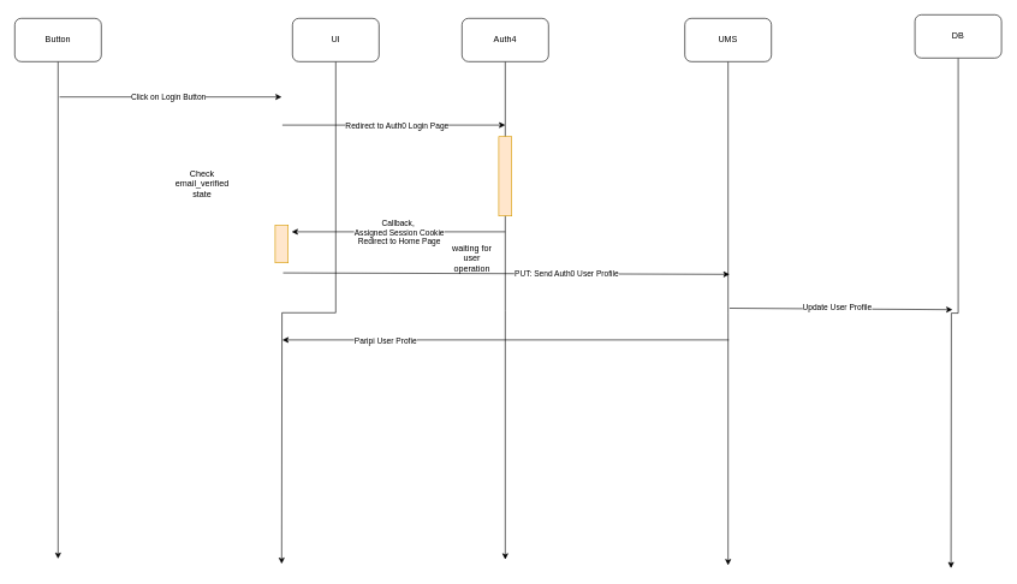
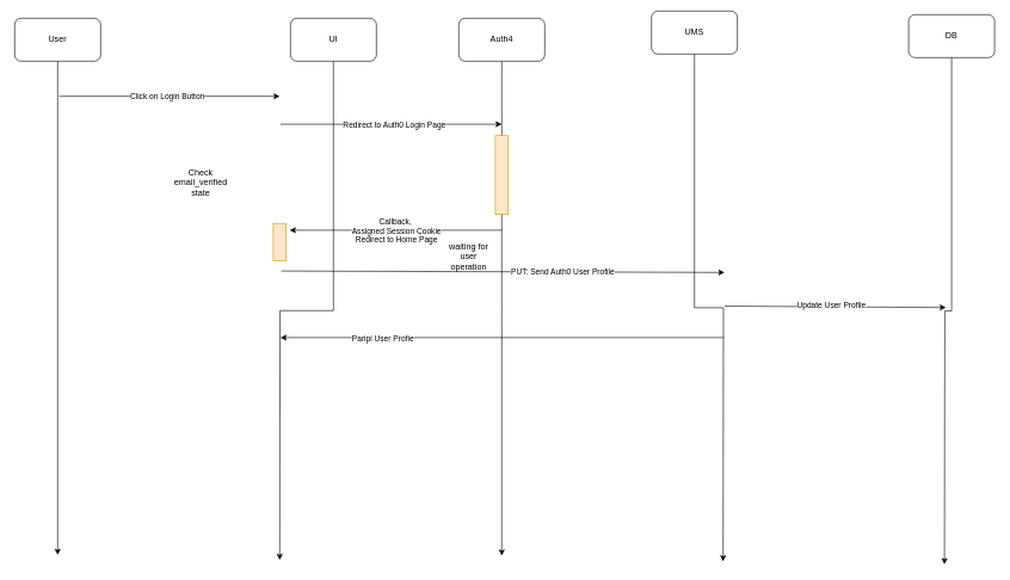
  <mxCell id="0" />
  <mxCell id="1" parent="0" />
  <mxCell id="2" style="edgeStyle=orthogonalEdgeStyle;rounded=0;orthogonalLoop=1;jettySize=auto;html=1;exitX=0.5;exitY=1;exitDx=0;exitDy=0;" edge="1" parent="1" source="3"><mxGeometry relative="1" as="geometry"><mxPoint x="390" y="781.5" as="targetPoint" /></mxGeometry></mxCell>
  <mxCell id="3" value="UI" style="rounded=1;whiteSpace=wrap;html=1;" vertex="1" parent="1"><mxGeometry x="405" y="25" width="120" height="60" as="geometry" /></mxCell>
  <mxCell id="4" style="edgeStyle=orthogonalEdgeStyle;rounded=0;orthogonalLoop=1;jettySize=auto;html=1;exitX=0.5;exitY=1;exitDx=0;exitDy=0;" edge="1" parent="1" source="5"><mxGeometry relative="1" as="geometry"><mxPoint x="700" y="775.5" as="targetPoint" /></mxGeometry></mxCell>
  <mxCell id="5" value="Auth4" style="rounded=1;whiteSpace=wrap;html=1;" vertex="1" parent="1"><mxGeometry x="640" y="25" width="120" height="60" as="geometry" /></mxCell>
  <mxCell id="6" style="edgeStyle=orthogonalEdgeStyle;rounded=0;orthogonalLoop=1;jettySize=auto;html=1;exitX=0.5;exitY=1;exitDx=0;exitDy=0;" edge="1" parent="1" source="7"><mxGeometry relative="1" as="geometry"><mxPoint x="1009" y="783.5" as="targetPoint" /></mxGeometry></mxCell>
- <mxCell id="7" value="UMS" style="rounded=1;whiteSpace=wrap;html=1;" vertex="1" parent="1"><mxGeometry x="949" y="25" width="120" height="60" as="geometry" /></mxCell>
+ <mxCell id="7" value="UMS" style="rounded=1;whiteSpace=wrap;html=1;" vertex="1" parent="1"><mxGeometry x="909" y="15" width="120" height="60" as="geometry" /></mxCell>
  <mxCell id="8" style="edgeStyle=orthogonalEdgeStyle;rounded=0;orthogonalLoop=1;jettySize=auto;html=1;exitX=0.5;exitY=1;exitDx=0;exitDy=0;" edge="1" parent="1" source="9"><mxGeometry relative="1" as="geometry"><mxPoint x="1318" y="787.5" as="targetPoint" /></mxGeometry></mxCell>
  <mxCell id="9" value="DB" style="rounded=1;whiteSpace=wrap;html=1;" vertex="1" parent="1"><mxGeometry x="1268" y="20" width="120" height="60" as="geometry" /></mxCell>
  <mxCell id="10" style="edgeStyle=orthogonalEdgeStyle;rounded=0;orthogonalLoop=1;jettySize=auto;html=1;exitX=0.5;exitY=1;exitDx=0;exitDy=0;" edge="1" parent="1" source="11"><mxGeometry relative="1" as="geometry"><mxPoint x="80" y="774.5" as="targetPoint" /></mxGeometry></mxCell>
- <mxCell id="11" value="Button" style="rounded=1;whiteSpace=wrap;html=1;" vertex="1" parent="1"><mxGeometry x="20" y="25" width="120" height="60" as="geometry" /></mxCell>
+ <mxCell id="11" value="User" style="rounded=1;whiteSpace=wrap;html=1;" vertex="1" parent="1"><mxGeometry x="20" y="25" width="120" height="60" as="geometry" /></mxCell>
  <mxCell id="12" value="" style="endArrow=classic;html=1;rounded=0;" edge="1" parent="1"><mxGeometry width="50" height="50" relative="1" as="geometry"><mxPoint x="82" y="134" as="sourcePoint" /><mxPoint x="390" y="134" as="targetPoint" /></mxGeometry></mxCell>
  <mxCell id="13" value="Click on Login Button" style="edgeLabel;html=1;align=center;verticalAlign=middle;resizable=0;points=[];" vertex="1" connectable="0" parent="12"><mxGeometry x="-0.092" y="2" relative="1" as="geometry"><mxPoint x="10" y="1" as="offset" /></mxGeometry></mxCell>
  <mxCell id="14" value="" style="endArrow=classic;html=1;rounded=0;" edge="1" parent="1"><mxGeometry width="50" height="50" relative="1" as="geometry"><mxPoint x="391" y="173" as="sourcePoint" /><mxPoint x="700" y="173" as="targetPoint" /></mxGeometry></mxCell>
  <mxCell id="15" value="Redirect to Auth0 Login Page" style="edgeLabel;html=1;align=center;verticalAlign=middle;resizable=0;points=[];" vertex="1" connectable="0" parent="14"><mxGeometry x="0.02" relative="1" as="geometry"><mxPoint as="offset" /></mxGeometry></mxCell>
  <mxCell id="16" value="" style="rounded=0;whiteSpace=wrap;html=1;fillColor=#ffe6cc;strokeColor=#d79b00;" vertex="1" parent="1"><mxGeometry x="691" y="189" width="18" height="110" as="geometry" /></mxCell>
  <mxCell id="17" value="waiting for user operation" style="text;html=1;strokeColor=none;fillColor=none;align=center;verticalAlign=middle;whiteSpace=wrap;rounded=0;" vertex="1" parent="1"><mxGeometry x="624" y="343" width="60" height="30" as="geometry" /></mxCell>
  <mxCell id="18" value="" style="endArrow=classic;html=1;rounded=0;" edge="1" parent="1"><mxGeometry width="50" height="50" relative="1" as="geometry"><mxPoint x="700" y="321" as="sourcePoint" /><mxPoint x="404" y="321" as="targetPoint" /></mxGeometry></mxCell>
  <mxCell id="19" value="Callback,&amp;nbsp;&lt;br&gt;Assigned Session Cookie&lt;br&gt;Redirect to Home Page" style="edgeLabel;html=1;align=center;verticalAlign=middle;resizable=0;points=[];" vertex="1" connectable="0" parent="18"><mxGeometry x="0.001" y="2" relative="1" as="geometry"><mxPoint y="-2" as="offset" /></mxGeometry></mxCell>
  <mxCell id="20" value="Check email_verified state" style="text;html=1;strokeColor=none;fillColor=none;align=center;verticalAlign=middle;whiteSpace=wrap;rounded=0;" vertex="1" parent="1"><mxGeometry x="250" y="240" width="60" height="30" as="geometry" /></mxCell>
  <mxCell id="21" value="" style="rounded=0;whiteSpace=wrap;html=1;fillColor=#ffe6cc;strokeColor=#d79b00;" vertex="1" parent="1"><mxGeometry x="381" y="312" width="18" height="52" as="geometry" /></mxCell>
  <mxCell id="22" value="" style="endArrow=classic;html=1;rounded=0;" edge="1" parent="1"><mxGeometry width="50" height="50" relative="1" as="geometry"><mxPoint x="392" y="378" as="sourcePoint" /><mxPoint x="1011" y="380" as="targetPoint" /></mxGeometry></mxCell>
  <mxCell id="23" value="PUT: Send Auth0 User Profile" style="edgeLabel;html=1;align=center;verticalAlign=middle;resizable=0;points=[];" vertex="1" connectable="0" parent="22"><mxGeometry x="0.216" y="-1" relative="1" as="geometry"><mxPoint x="17" y="-1" as="offset" /></mxGeometry></mxCell>
  <mxCell id="24" value="" style="endArrow=classic;html=1;rounded=0;" edge="1" parent="1"><mxGeometry width="50" height="50" relative="1" as="geometry"><mxPoint x="1011" y="427" as="sourcePoint" /><mxPoint x="1320" y="429" as="targetPoint" /></mxGeometry></mxCell>
  <mxCell id="25" value="Update User Profile" style="edgeLabel;html=1;align=center;verticalAlign=middle;resizable=0;points=[];" vertex="1" connectable="0" parent="24"><mxGeometry x="-0.039" y="2" relative="1" as="geometry"><mxPoint as="offset" /></mxGeometry></mxCell>
  <mxCell id="26" value="" style="endArrow=classic;html=1;rounded=0;" edge="1" parent="1"><mxGeometry width="50" height="50" relative="1" as="geometry"><mxPoint x="1010" y="471" as="sourcePoint" /><mxPoint x="391" y="471" as="targetPoint" /></mxGeometry></mxCell>
  <mxCell id="27" value="Paripi User Profie" style="edgeLabel;html=1;align=center;verticalAlign=middle;resizable=0;points=[];" vertex="1" connectable="0" parent="26"><mxGeometry x="0.484" y="-2" relative="1" as="geometry"><mxPoint x="-18" y="2" as="offset" /></mxGeometry></mxCell>
